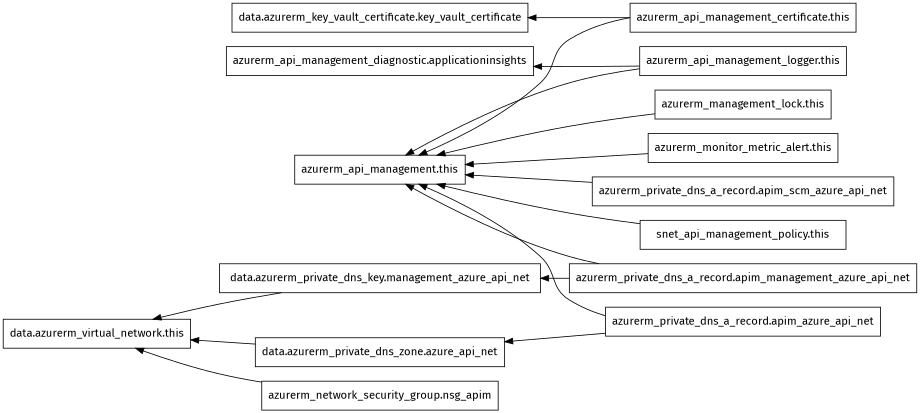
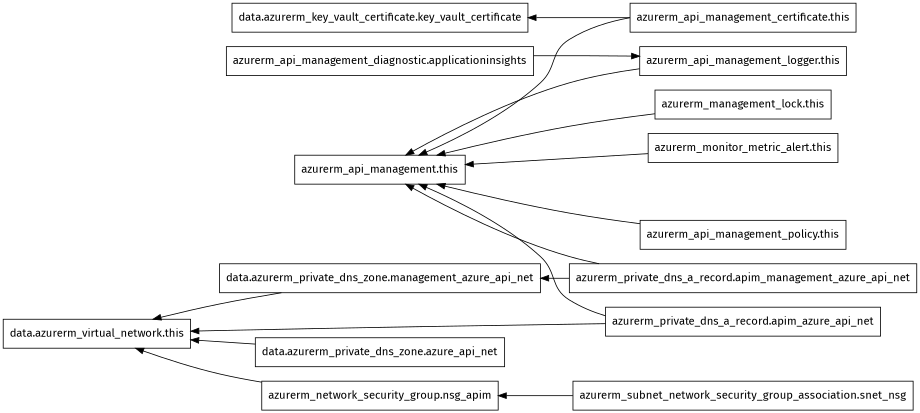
  digraph {
    fontname="Fira Sans"
    rankdir=RL
    node [fontname="Fira Sans" shape=rect]
    edge [fontname="Fira Sans"]
    n1 [label="data.azurerm_key_vault_certificate.key_vault_certificate"]
    n2 [label="data.azurerm_private_dns_zone.azure_api_net"]
    n3 [label="data.azurerm_virtual_network.this"]
-   n4 [label="data.azurerm_private_dns_key.management_azure_api_net"]
+   n4 [label="data.azurerm_private_dns_zone.management_azure_api_net"]
    n5 [label="azurerm_api_management.this"]
    n6 [label="azurerm_api_management_certificate.this"]
    n7 [label="azurerm_api_management_diagnostic.applicationinsights"]
    n8 [label="azurerm_api_management_logger.this"]
-   n9 [label="snet_api_management_policy.this"]
+   n9 [label="azurerm_api_management_policy.this"]
    n10 [label="azurerm_management_lock.this"]
    n11 [label="azurerm_monitor_metric_alert.this"]
    n12 [label="azurerm_network_security_group.nsg_apim"]
    n13 [label="azurerm_private_dns_a_record.apim_azure_api_net"]
    n14 [label="azurerm_private_dns_a_record.apim_management_azure_api_net"]
-   n15 [label="azurerm_private_dns_a_record.apim_scm_azure_api_net"]
+   n16 [label="azurerm_subnet_network_security_group_association.snet_nsg"]
    n2 -> n3
    n4 -> n3
    n6 -> n1
    n6 -> n5
-   n8 -> n7
+   n7 -> n8
    n8 -> n5
    n9 -> n5
    n10 -> n5
    n11 -> n5
    n12 -> n3
-   n13 -> n2
+   n13 -> n3
    n13 -> n5
    n14 -> n4
    n14 -> n5
-   n15 -> n5
+   n16 -> n12
  }
